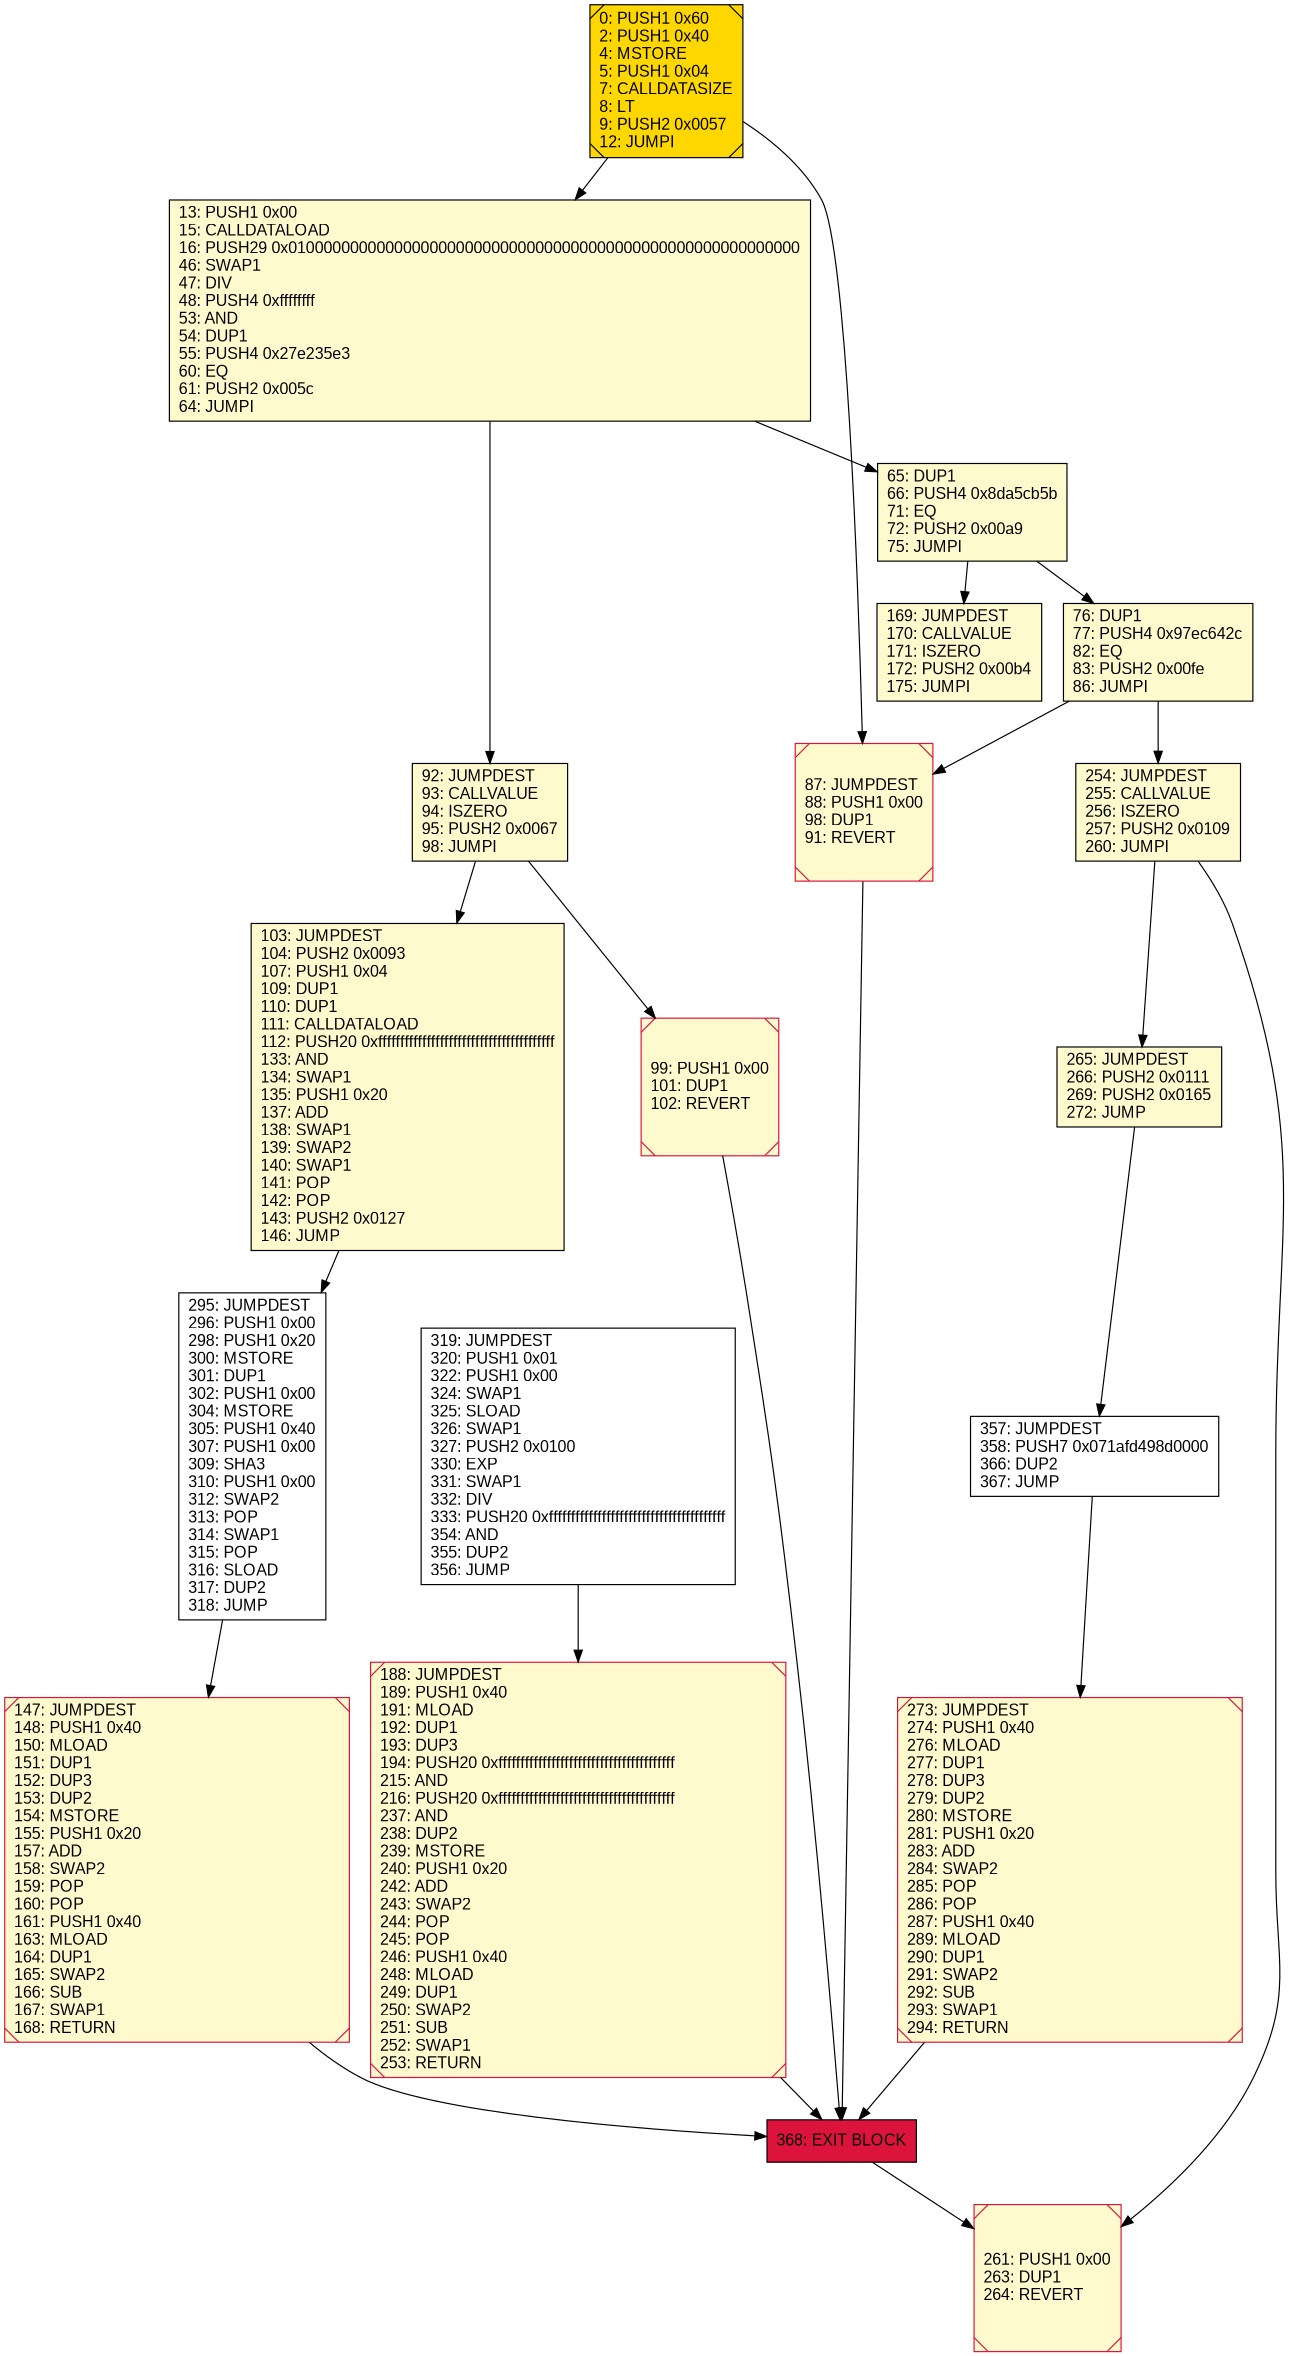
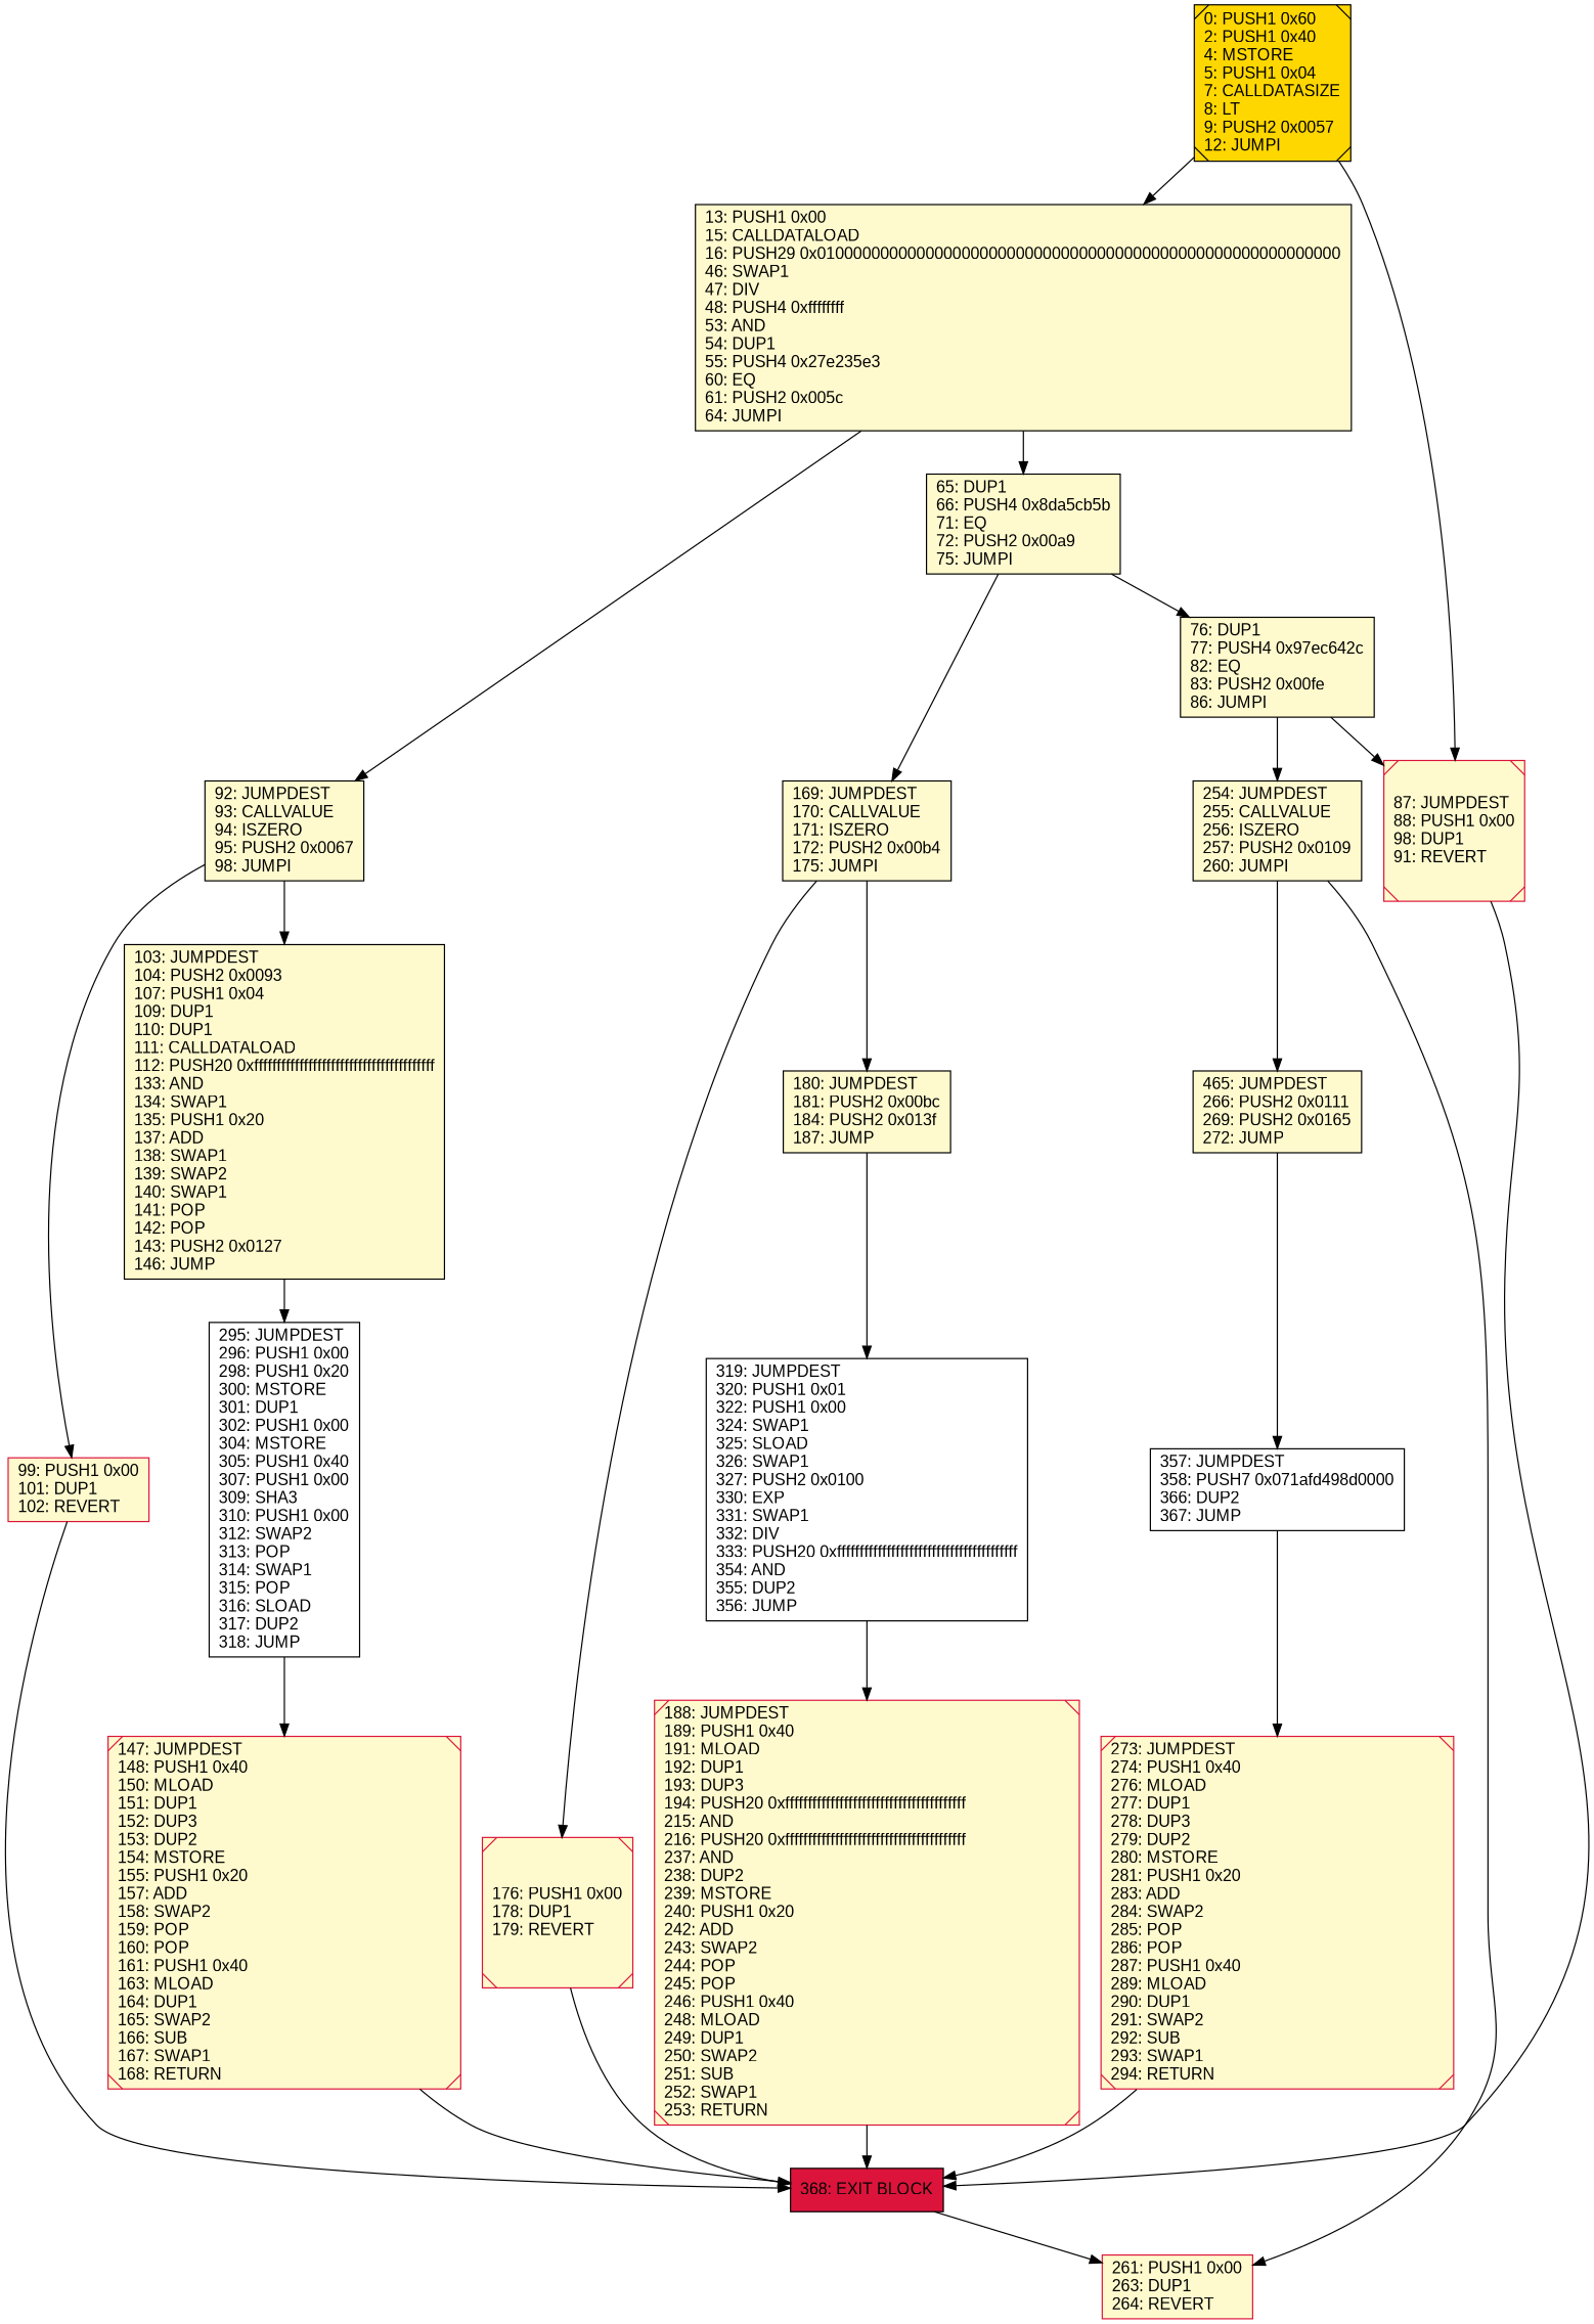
  digraph {
    rankdir=UD
    node [color=black fillcolor=lemonchiffon fontcolor=black fontname=arial shape=box style=filled]
    n1 [label="254: JUMPDEST\l255: CALLVALUE\l256: ISZERO\l257: PUSH2 0x0109\l260: JUMPI\l"]
-   n2 [color=crimson label="261: PUSH1 0x00\l263: DUP1\l264: REVERT\l" shape=Msquare]
-   n3 [label="265: JUMPDEST\l266: PUSH2 0x0111\l269: PUSH2 0x0165\l272: JUMP\l"]
+   n2 [color=crimson label="261: PUSH1 0x00\l263: DUP1\l264: REVERT\l"]
+   n3 [label="465: JUMPDEST\l266: PUSH2 0x0111\l269: PUSH2 0x0165\l272: JUMP\l"]
    n4 [fillcolor=white label="357: JUMPDEST\l358: PUSH7 0x071afd498d0000\l366: DUP2\l367: JUMP\l"]
    n5 [color=crimson label="147: JUMPDEST\l148: PUSH1 0x40\l150: MLOAD\l151: DUP1\l152: DUP3\l153: DUP2\l154: MSTORE\l155: PUSH1 0x20\l157: ADD\l158: SWAP2\l159: POP\l160: POP\l161: PUSH1 0x40\l163: MLOAD\l164: DUP1\l165: SWAP2\l166: SUB\l167: SWAP1\l168: RETURN\l" shape=Msquare]
    n6 [fillcolor=crimson label="368: EXIT BLOCK\l"]
    n7 [label="65: DUP1\l66: PUSH4 0x8da5cb5b\l71: EQ\l72: PUSH2 0x00a9\l75: JUMPI\l"]
    n8 [label="76: DUP1\l77: PUSH4 0x97ec642c\l82: EQ\l83: PUSH2 0x00fe\l86: JUMPI\l"]
    n9 [label="169: JUMPDEST\l170: CALLVALUE\l171: ISZERO\l172: PUSH2 0x00b4\l175: JUMPI\l"]
    n10 [color=crimson label="87: JUMPDEST\l88: PUSH1 0x00\l98: DUP1\l91: REVERT\l" shape=Msquare]
-   n13 [color=crimson label="99: PUSH1 0x00\l101: DUP1\l102: REVERT\l" shape=Msquare]
+   n11 [color=crimson label="176: PUSH1 0x00\l178: DUP1\l179: REVERT\l" shape=Msquare]
+   n12 [label="180: JUMPDEST\l181: PUSH2 0x00bc\l184: PUSH2 0x013f\l187: JUMP\l"]
+   n13 [color=crimson label="99: PUSH1 0x00\l101: DUP1\l102: REVERT\l"]
    n14 [color=crimson label="273: JUMPDEST\l274: PUSH1 0x40\l276: MLOAD\l277: DUP1\l278: DUP3\l279: DUP2\l280: MSTORE\l281: PUSH1 0x20\l283: ADD\l284: SWAP2\l285: POP\l286: POP\l287: PUSH1 0x40\l289: MLOAD\l290: DUP1\l291: SWAP2\l292: SUB\l293: SWAP1\l294: RETURN\l" shape=Msquare]
    n15 [fillcolor=white label="319: JUMPDEST\l320: PUSH1 0x01\l322: PUSH1 0x00\l324: SWAP1\l325: SLOAD\l326: SWAP1\l327: PUSH2 0x0100\l330: EXP\l331: SWAP1\l332: DIV\l333: PUSH20 0xffffffffffffffffffffffffffffffffffffffff\l354: AND\l355: DUP2\l356: JUMP\l"]
    n16 [color=crimson label="188: JUMPDEST\l189: PUSH1 0x40\l191: MLOAD\l192: DUP1\l193: DUP3\l194: PUSH20 0xffffffffffffffffffffffffffffffffffffffff\l215: AND\l216: PUSH20 0xffffffffffffffffffffffffffffffffffffffff\l237: AND\l238: DUP2\l239: MSTORE\l240: PUSH1 0x20\l242: ADD\l243: SWAP2\l244: POP\l245: POP\l246: PUSH1 0x40\l248: MLOAD\l249: DUP1\l250: SWAP2\l251: SUB\l252: SWAP1\l253: RETURN\l" shape=Msquare]
    n17 [label="13: PUSH1 0x00\l15: CALLDATALOAD\l16: PUSH29 0x0100000000000000000000000000000000000000000000000000000000\l46: SWAP1\l47: DIV\l48: PUSH4 0xffffffff\l53: AND\l54: DUP1\l55: PUSH4 0x27e235e3\l60: EQ\l61: PUSH2 0x005c\l64: JUMPI\l"]
    n18 [label="92: JUMPDEST\l93: CALLVALUE\l94: ISZERO\l95: PUSH2 0x0067\l98: JUMPI\l"]
    n19 [label="103: JUMPDEST\l104: PUSH2 0x0093\l107: PUSH1 0x04\l109: DUP1\l110: DUP1\l111: CALLDATALOAD\l112: PUSH20 0xffffffffffffffffffffffffffffffffffffffff\l133: AND\l134: SWAP1\l135: PUSH1 0x20\l137: ADD\l138: SWAP1\l139: SWAP2\l140: SWAP1\l141: POP\l142: POP\l143: PUSH2 0x0127\l146: JUMP\l"]
    n20 [fillcolor=white label="295: JUMPDEST\l296: PUSH1 0x00\l298: PUSH1 0x20\l300: MSTORE\l301: DUP1\l302: PUSH1 0x00\l304: MSTORE\l305: PUSH1 0x40\l307: PUSH1 0x00\l309: SHA3\l310: PUSH1 0x00\l312: SWAP2\l313: POP\l314: SWAP1\l315: POP\l316: SLOAD\l317: DUP2\l318: JUMP\l"]
    n21 [fillcolor=gold label="0: PUSH1 0x60\l2: PUSH1 0x40\l4: MSTORE\l5: PUSH1 0x04\l7: CALLDATASIZE\l8: LT\l9: PUSH2 0x0057\l12: JUMPI\l" shape=Msquare]
    n1 -> n2
    n1 -> n3
    n3 -> n4
    n4 -> n14
    n5 -> n6
    n6 -> n2
    n7 -> n8
    n7 -> n9
    n8 -> n1
    n8 -> n10
+   n9 -> n11
+   n9 -> n12
    n10 -> n6
+   n11 -> n6
+   n12 -> n15
    n13 -> n6
    n14 -> n6
    n15 -> n16
    n16 -> n6
    n17 -> n7
    n17 -> n18
    n18 -> n13
    n18 -> n19
    n19 -> n20
    n20 -> n5
    n21 -> n10
    n21 -> n17
  }
